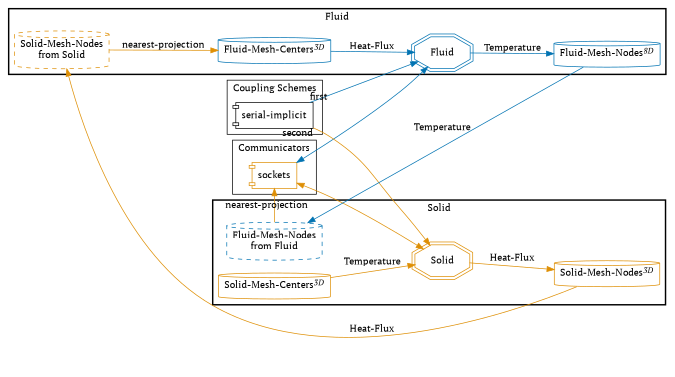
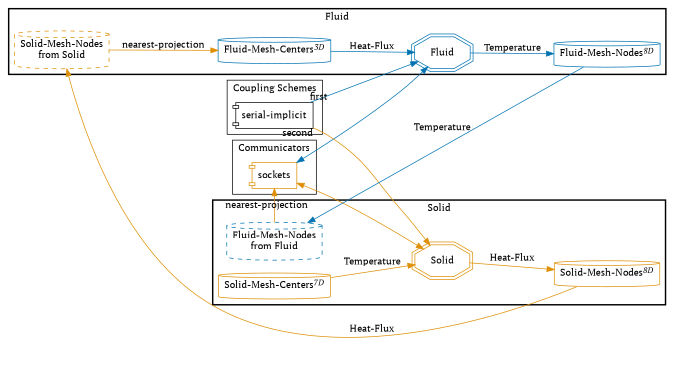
  digraph {
    compound=True
    fontname="PT Serif"
    rankdir=LR
    splines=true
    node [color="#DE8F05" fontname="PT Serif" shape=cylinder]
    edge [color="#DE8F05" fontname="PT Serif"]
    n1 [label=sockets shape=component]
    n2 [label="serial-implicit" shape=component color=""]
    Fluid [color="#0173B2" shape=doubleoctagon]
    n4 [color="#0173B2" label=<Fluid-Mesh-Nodes<SUP><I>8D</I></SUP>>]
    n5 [color="#0173B2" label=<Fluid-Mesh-Centers<SUP><I>3D</I></SUP>>]
    n6 [label="Solid-Mesh-Nodes\nfrom Solid" style=dashed]
    Solid [shape=doubleoctagon]
-   n8 [label=<Solid-Mesh-Nodes<SUP><I>3D</I></SUP>>]
-   n9 [label=<Solid-Mesh-Centers<SUP><I>3D</I></SUP>>]
+   n8 [label=<Solid-Mesh-Nodes<SUP><I>8D</I></SUP>>]
+   n9 [label=<Solid-Mesh-Centers<SUP><I>7D</I></SUP>>]
    n10 [color="#0173B2" label="Fluid-Mesh-Nodes\nfrom Fluid" style=dashed]
    subgraph cluster_1 {
      label=Communicators
      n1
    }
    subgraph cluster_2 {
      label="Coupling Schemes"
      n2
    }
    subgraph cluster_3 {
      label=Fluid
      style=bold
      Fluid
      n4
      n5
      n6
    }
    subgraph cluster_4 {
      label=Solid
      style=bold
      Solid
      n8
      n9
      n10
    }
    n1 -> Fluid [color="#0173B2" dir=both]
    n1 -> Solid [dir=both]
    n2 -> Fluid [color="#0173B2" taillabel=first]
    n2 -> Solid [taillabel=second]
    Fluid -> n4 [color="#0173B2" label=Temperature]
    n4 -> n10 [color="#0173B2" label=Temperature]
    n5 -> Fluid [color="#0173B2" label="Heat-Flux"]
    n6 -> n5 [label="nearest-projection"]
    Solid -> n8 [label="Heat-Flux"]
    n8 -> n6 [label="Heat-Flux"]
    n9 -> Solid [label=Temperature]
    n10 -> n1 [label="nearest-projection"]
  }
